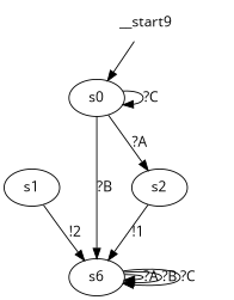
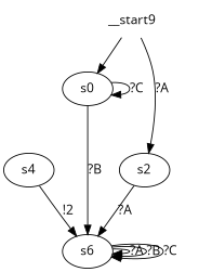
  digraph {
    fontname="Open Sans"
    node [fontname="Open Sans"]
    edge [fontname="Open Sans"]
    n1 [label=s0]
    n2 [label=s2]
    n3 [label=s6]
-   n4 [label=s1]
+   n4 [label=s4]
    n5 [label=__start9 shape=none]
    n1 -> n1 [label="?C"]
-   n1 -> n2 [label="?A"]
+   n5 -> n2 [label="?A"]
    n1 -> n3 [label="?B"]
-   n2 -> n3 [label="!1"]
+   n2 -> n3 [label="?A"]
    n3 -> n3 [label="?A"]
    n3 -> n3 [label="?B"]
    n3 -> n3 [label="?C"]
    n4 -> n3 [label="!2"]
    n5 -> n1
  }
